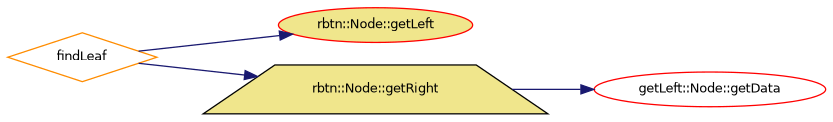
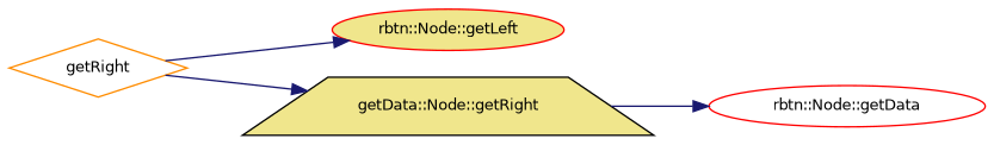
  digraph {
    rankdir=LR
    node [color=red fillcolor=white fontname=Helvetica fontsize=10 shape=ellipse style=filled]
    edge [color=midnightblue fontname=Helvetica fontsize=10 labelfontname=Helvetica labelfontsize=10 style=solid]
-   n1 [color=darkorange fontcolor=black height=0.2 label=findLeaf shape=diamond width=0.4]
+   n1 [color=darkorange fontcolor=black height=0.2 label=getRight shape=diamond width=0.4]
    n2 [fillcolor=khaki height=0.2 label="rbtn::Node::getLeft" width=0.4]
-   n3 [color=black fillcolor=khaki height=0.2 label="rbtn::Node::getRight" shape=trapezium width=0.4]
-   n4 [height=0.2 label="getLeft::Node::getData" width=0.4]
+   n3 [color=black fillcolor=khaki height=0.2 label="getData::Node::getRight" shape=trapezium width=0.4]
+   n4 [height=0.2 label="rbtn::Node::getData" width=0.4]
    n1 -> n2
    n1 -> n3
    n3 -> n4
  }
